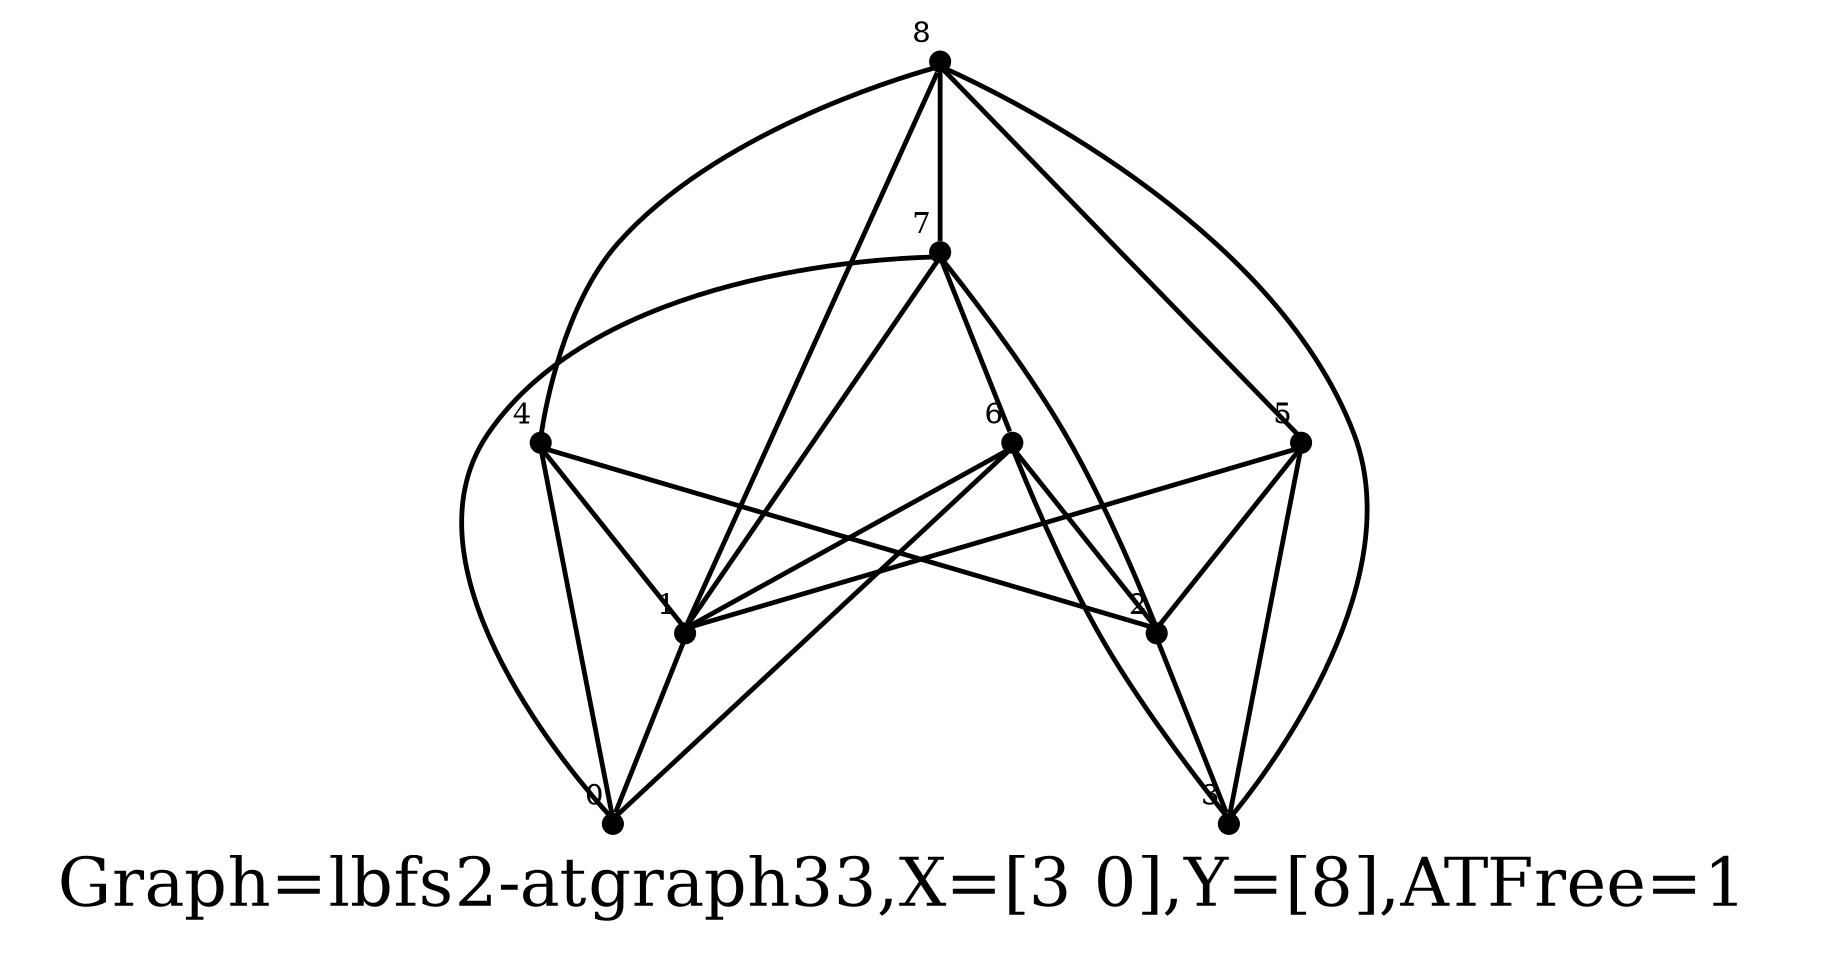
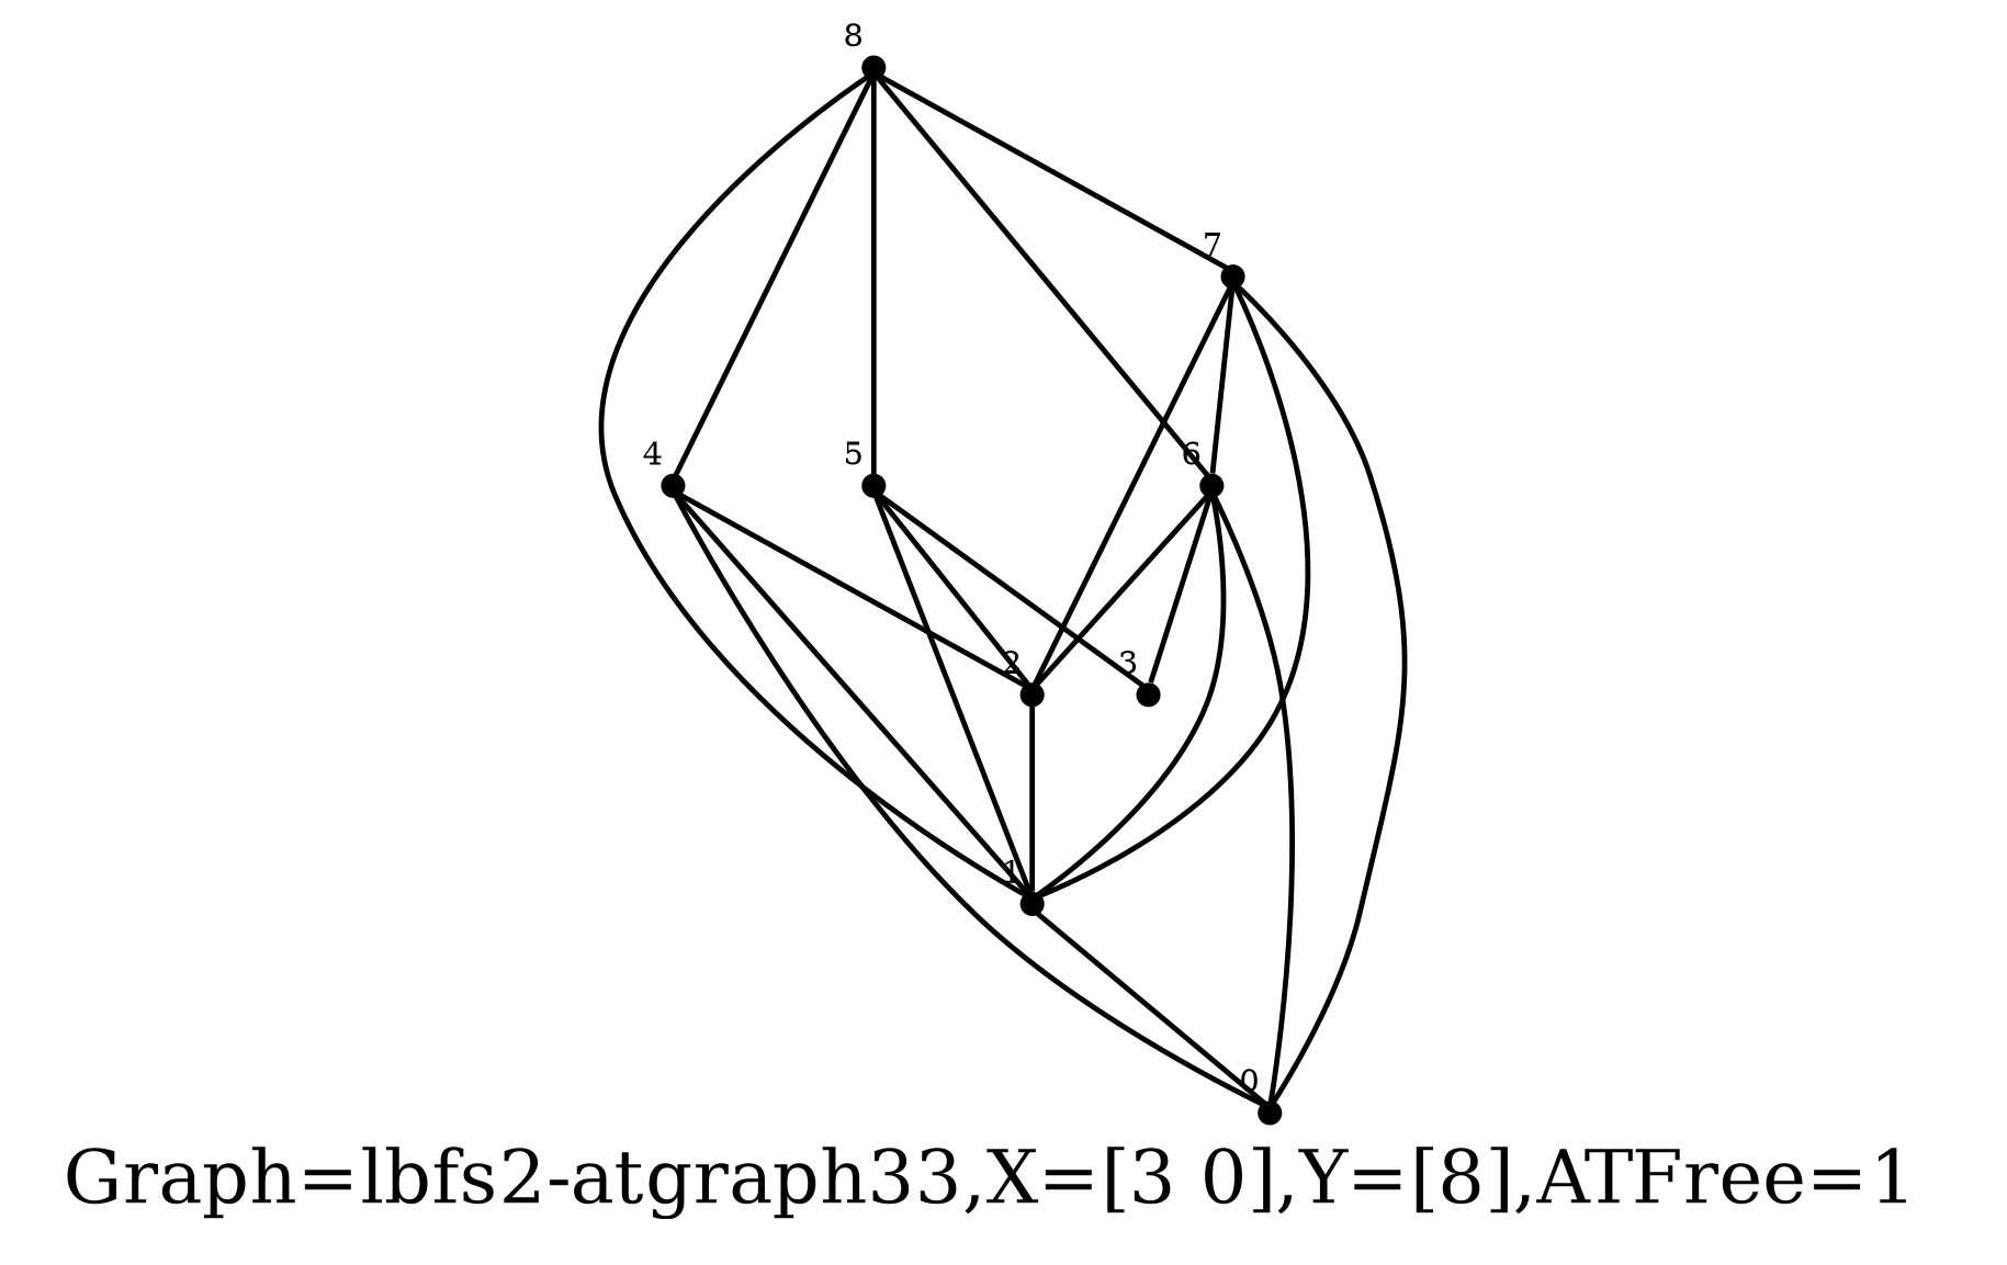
  graph {
    label="Graph=lbfs2-atgraph33,X=[3 0],Y=[8],ATFree=1 "
    labelloc=bottom
    node [fontsize=6 shape=point]
    0 [xlabel=0]
    1 [xlabel=1]
    2 [xlabel=2]
    3 [xlabel=3]
    4 [xlabel=4]
    5 [xlabel=5]
    6 [xlabel=6]
    7 [xlabel=7]
    8 [xlabel=8]
    1 -- 0
-   2 -- 3
+   2 -- 1
    4 -- 0
    4 -- 1
    4 -- 2
    5 -- 1
    5 -- 2
    5 -- 3
    6 -- 0
    6 -- 1
    6 -- 2
    6 -- 3
    7 -- 0
    7 -- 1
    7 -- 2
    7 -- 6
    8 -- 1
    8 -- 4
    8 -- 5
-   8 -- 3
+   8 -- 6
    8 -- 7
  }
